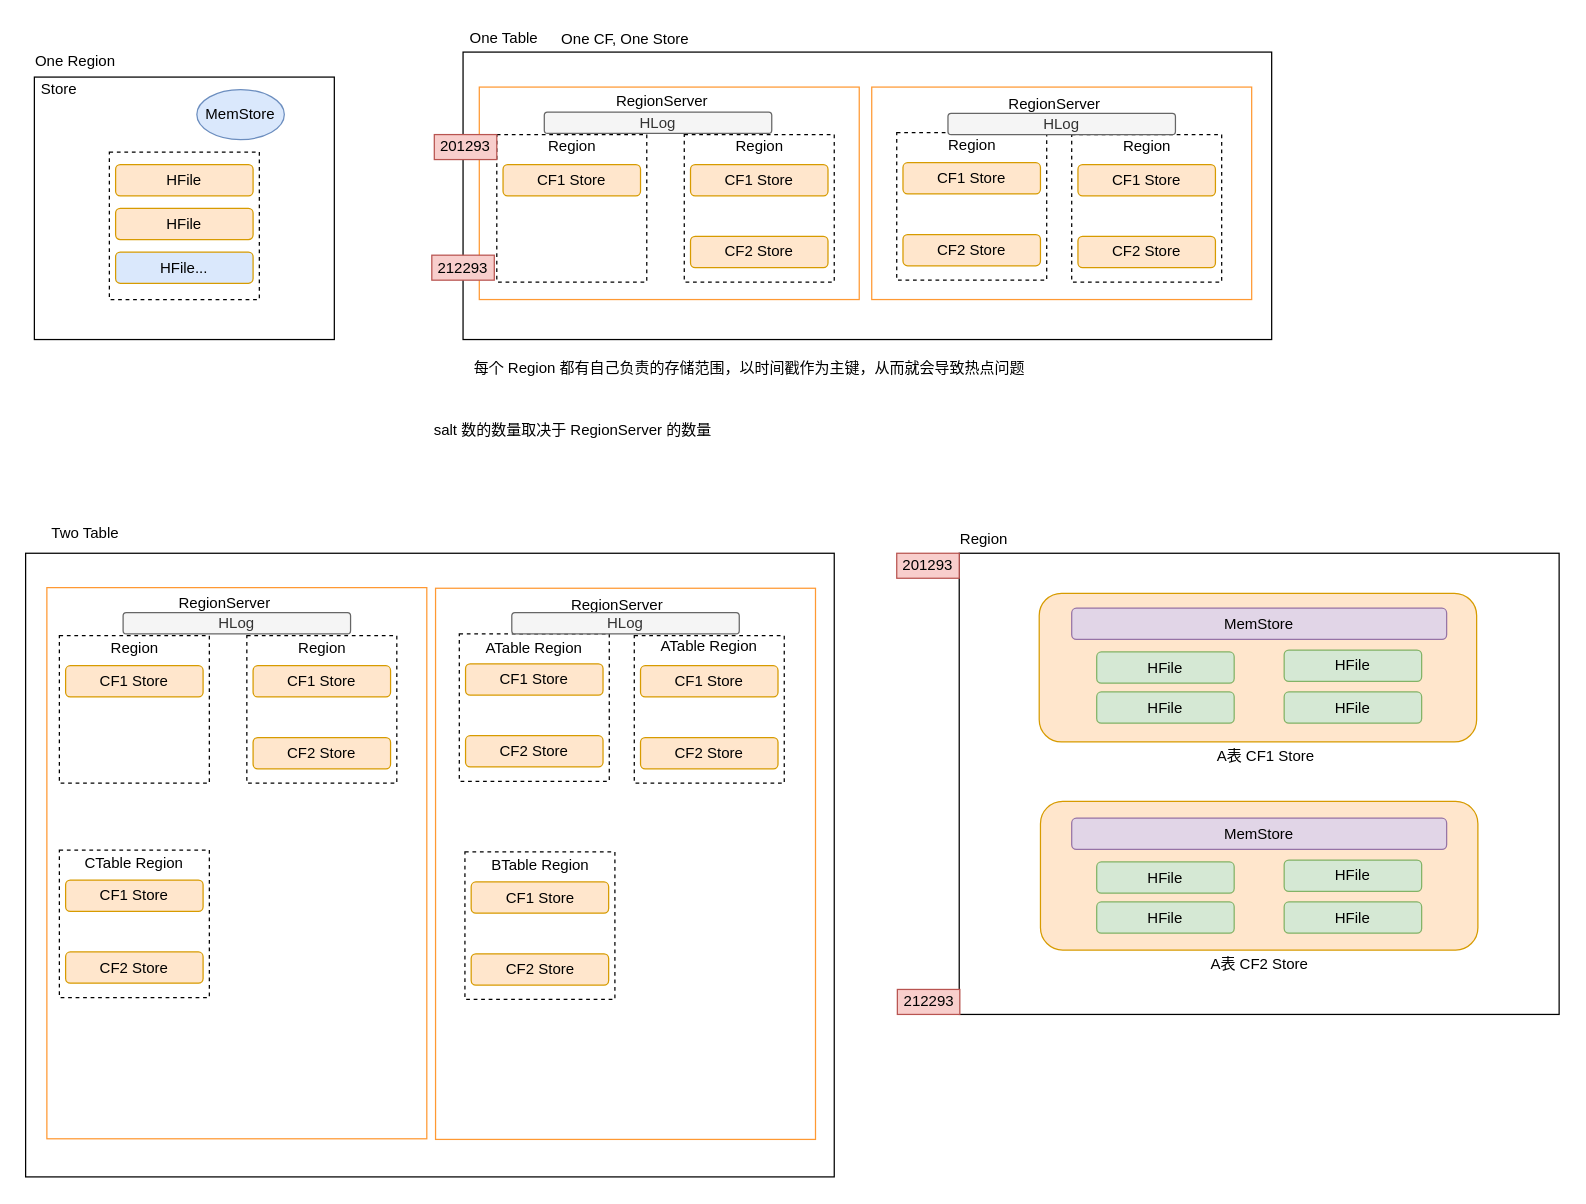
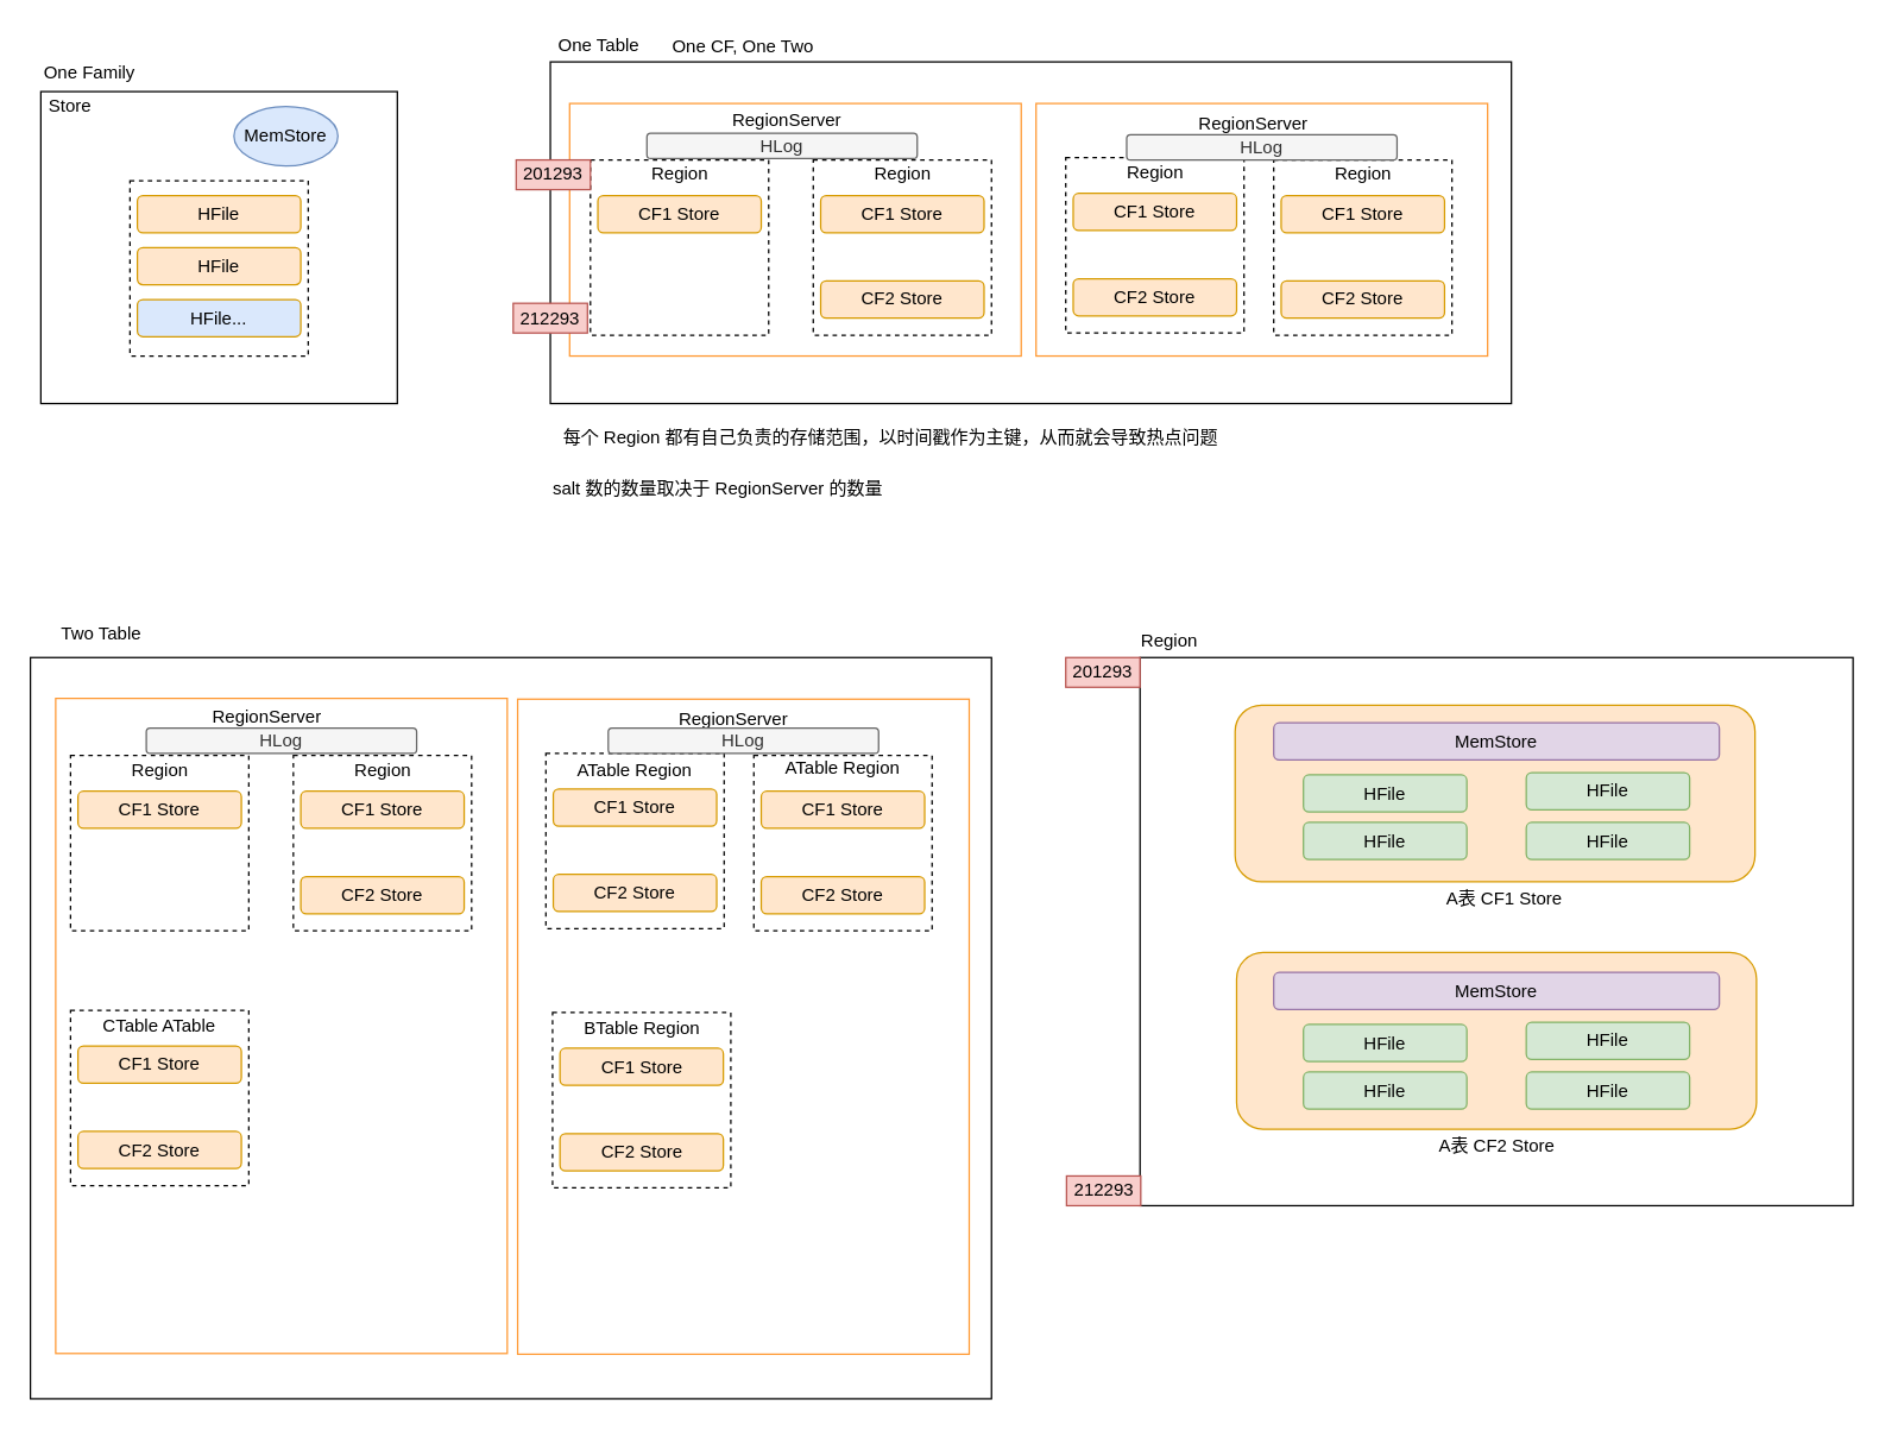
  <mxCell id="0" />
  <mxCell id="1" parent="0" />
  <mxCell id="2" value="" style="rounded=0;whiteSpace=wrap;html=1;" parent="1" vertex="1"><mxGeometry x="27" y="61" width="240" height="210" as="geometry" /></mxCell>
- <mxCell id="3" value="One Region" style="text;html=1;strokeColor=none;fillColor=none;align=center;verticalAlign=middle;whiteSpace=wrap;rounded=0;" parent="1" vertex="1"><mxGeometry x="25" y="39" width="70" height="20" as="geometry" /></mxCell>
+ <mxCell id="3" value="One Family" style="text;html=1;strokeColor=none;fillColor=none;align=center;verticalAlign=middle;whiteSpace=wrap;rounded=0;" parent="1" vertex="1"><mxGeometry x="25" y="39" width="70" height="20" as="geometry" /></mxCell>
  <mxCell id="4" value="HFile" style="rounded=1;whiteSpace=wrap;html=1;fillColor=#ffe6cc;strokeColor=#d79b00;" parent="1" vertex="1"><mxGeometry x="92" y="131" width="110" height="25" as="geometry" /></mxCell>
  <mxCell id="5" value="HFile" style="rounded=1;whiteSpace=wrap;html=1;fillColor=#ffe6cc;strokeColor=#d79b00;" parent="1" vertex="1"><mxGeometry x="92" y="166" width="110" height="25" as="geometry" /></mxCell>
  <mxCell id="6" value="HFile..." style="rounded=1;whiteSpace=wrap;html=1;fillColor=#dae8fc;strokeColor=#d79b00;" parent="1" vertex="1"><mxGeometry x="92" y="201" width="110" height="25" as="geometry" /></mxCell>
  <mxCell id="7" value="MemStore" style="ellipse;whiteSpace=wrap;html=1;fillColor=#dae8fc;strokeColor=#6c8ebf;" parent="1" vertex="1"><mxGeometry x="157" y="71" width="70" height="40" as="geometry" /></mxCell>
  <mxCell id="8" value="Store" style="text;html=1;strokeColor=none;fillColor=none;align=center;verticalAlign=middle;whiteSpace=wrap;rounded=0;" parent="1" vertex="1"><mxGeometry x="27" y="61" width="40" height="20" as="geometry" /></mxCell>
  <mxCell id="9" value="" style="rounded=0;whiteSpace=wrap;html=1;dashed=1;fillColor=none;" parent="1" vertex="1"><mxGeometry x="87" y="121" width="120" height="118" as="geometry" /></mxCell>
  <mxCell id="10" value="" style="rounded=0;whiteSpace=wrap;html=1;" parent="1" vertex="1"><mxGeometry x="370" y="41" width="647" height="230" as="geometry" /></mxCell>
  <mxCell id="11" value="One Table" style="text;html=1;strokeColor=none;fillColor=none;align=center;verticalAlign=middle;whiteSpace=wrap;rounded=0;" parent="1" vertex="1"><mxGeometry x="368" y="20" width="70" height="20" as="geometry" /></mxCell>
  <mxCell id="12" value="CF1 Store" style="rounded=1;whiteSpace=wrap;html=1;fillColor=#ffe6cc;strokeColor=#d79b00;" parent="1" vertex="1"><mxGeometry x="402" y="131" width="110" height="25" as="geometry" /></mxCell>
- <mxCell id="13" value="One CF, One Store" style="text;html=1;strokeColor=none;fillColor=none;align=center;verticalAlign=middle;whiteSpace=wrap;rounded=0;" parent="1" vertex="1"><mxGeometry x="438" y="21" width="124" height="20" as="geometry" /></mxCell>
+ <mxCell id="13" value="One CF, One Two" style="text;html=1;strokeColor=none;fillColor=none;align=center;verticalAlign=middle;whiteSpace=wrap;rounded=0;" parent="1" vertex="1"><mxGeometry x="438" y="21" width="124" height="20" as="geometry" /></mxCell>
  <mxCell id="14" value="Region" style="text;html=1;strokeColor=none;fillColor=none;align=center;verticalAlign=middle;whiteSpace=wrap;rounded=0;" parent="1" vertex="1"><mxGeometry x="427.5" y="107" width="59" height="20" as="geometry" /></mxCell>
  <mxCell id="15" value="" style="rounded=0;whiteSpace=wrap;html=1;dashed=1;fillColor=none;" parent="1" vertex="1"><mxGeometry x="547" y="107" width="120" height="118" as="geometry" /></mxCell>
  <mxCell id="16" value="Region" style="text;html=1;strokeColor=none;fillColor=none;align=center;verticalAlign=middle;whiteSpace=wrap;rounded=0;" parent="1" vertex="1"><mxGeometry x="577.5" y="107" width="59" height="20" as="geometry" /></mxCell>
  <mxCell id="17" value="" style="rounded=0;whiteSpace=wrap;html=1;dashed=1;fillColor=none;" parent="1" vertex="1"><mxGeometry x="397" y="107" width="120" height="118" as="geometry" /></mxCell>
  <mxCell id="18" value="CF1 Store" style="rounded=1;whiteSpace=wrap;html=1;fillColor=#ffe6cc;strokeColor=#d79b00;" parent="1" vertex="1"><mxGeometry x="552" y="131" width="110" height="25" as="geometry" /></mxCell>
  <mxCell id="19" value="CF2 Store" style="rounded=1;whiteSpace=wrap;html=1;fillColor=#ffe6cc;strokeColor=#d79b00;" parent="1" vertex="1"><mxGeometry x="552" y="188.5" width="110" height="25" as="geometry" /></mxCell>
  <mxCell id="20" value="" style="rounded=0;whiteSpace=wrap;html=1;dashed=1;fillColor=none;" parent="1" vertex="1"><mxGeometry x="717" y="105.5" width="120" height="118" as="geometry" /></mxCell>
  <mxCell id="21" value="Region" style="text;html=1;strokeColor=none;fillColor=none;align=center;verticalAlign=middle;whiteSpace=wrap;rounded=0;" parent="1" vertex="1"><mxGeometry x="747.5" y="105.5" width="59" height="20" as="geometry" /></mxCell>
  <mxCell id="22" value="CF1 Store" style="rounded=1;whiteSpace=wrap;html=1;fillColor=#ffe6cc;strokeColor=#d79b00;" parent="1" vertex="1"><mxGeometry x="722" y="129.5" width="110" height="25" as="geometry" /></mxCell>
  <mxCell id="23" value="CF2 Store" style="rounded=1;whiteSpace=wrap;html=1;fillColor=#ffe6cc;strokeColor=#d79b00;" parent="1" vertex="1"><mxGeometry x="722" y="187" width="110" height="25" as="geometry" /></mxCell>
  <mxCell id="24" value="" style="rounded=0;whiteSpace=wrap;html=1;dashed=1;fillColor=none;" parent="1" vertex="1"><mxGeometry x="857" y="107" width="120" height="118" as="geometry" /></mxCell>
  <mxCell id="25" value="Region" style="text;html=1;strokeColor=none;fillColor=none;align=center;verticalAlign=middle;whiteSpace=wrap;rounded=0;" parent="1" vertex="1"><mxGeometry x="887.5" y="107" width="59" height="20" as="geometry" /></mxCell>
  <mxCell id="26" value="CF1 Store" style="rounded=1;whiteSpace=wrap;html=1;fillColor=#ffe6cc;strokeColor=#d79b00;" parent="1" vertex="1"><mxGeometry x="862" y="131" width="110" height="25" as="geometry" /></mxCell>
  <mxCell id="27" value="CF2 Store" style="rounded=1;whiteSpace=wrap;html=1;fillColor=#ffe6cc;strokeColor=#d79b00;" parent="1" vertex="1"><mxGeometry x="862" y="188.5" width="110" height="25" as="geometry" /></mxCell>
  <mxCell id="28" value="" style="rounded=0;whiteSpace=wrap;html=1;fillColor=none;strokeColor=#FF9933;" parent="1" vertex="1"><mxGeometry x="383" y="69" width="304" height="170" as="geometry" /></mxCell>
  <mxCell id="29" value="RegionServer" style="text;html=1;strokeColor=none;fillColor=none;align=center;verticalAlign=middle;whiteSpace=wrap;rounded=0;" parent="1" vertex="1"><mxGeometry x="491.5" y="71" width="75" height="20" as="geometry" /></mxCell>
  <mxCell id="30" value="" style="rounded=0;whiteSpace=wrap;html=1;fillColor=none;strokeColor=#FF9933;" parent="1" vertex="1"><mxGeometry x="697" y="69" width="304" height="170" as="geometry" /></mxCell>
  <mxCell id="31" value="RegionServer" style="text;html=1;strokeColor=none;fillColor=none;align=center;verticalAlign=middle;whiteSpace=wrap;rounded=0;" parent="1" vertex="1"><mxGeometry x="805.5" y="73" width="75" height="20" as="geometry" /></mxCell>
  <mxCell id="32" value="" style="rounded=0;whiteSpace=wrap;html=1;" parent="1" vertex="1"><mxGeometry x="20" y="442" width="647" height="499" as="geometry" /></mxCell>
  <mxCell id="33" value="Two Table" style="text;html=1;strokeColor=none;fillColor=none;align=center;verticalAlign=middle;whiteSpace=wrap;rounded=0;" parent="1" vertex="1"><mxGeometry x="33" y="416" width="70" height="20" as="geometry" /></mxCell>
  <mxCell id="34" value="CF1 Store" style="rounded=1;whiteSpace=wrap;html=1;fillColor=#ffe6cc;strokeColor=#d79b00;" parent="1" vertex="1"><mxGeometry x="52" y="532" width="110" height="25" as="geometry" /></mxCell>
  <mxCell id="35" value="Region" style="text;html=1;strokeColor=none;fillColor=none;align=center;verticalAlign=middle;whiteSpace=wrap;rounded=0;" parent="1" vertex="1"><mxGeometry x="77.5" y="508" width="59" height="20" as="geometry" /></mxCell>
  <mxCell id="36" value="" style="rounded=0;whiteSpace=wrap;html=1;dashed=1;fillColor=none;" parent="1" vertex="1"><mxGeometry x="197" y="508" width="120" height="118" as="geometry" /></mxCell>
  <mxCell id="37" value="Region" style="text;html=1;strokeColor=none;fillColor=none;align=center;verticalAlign=middle;whiteSpace=wrap;rounded=0;" parent="1" vertex="1"><mxGeometry x="227.5" y="508" width="59" height="20" as="geometry" /></mxCell>
  <mxCell id="38" value="" style="rounded=0;whiteSpace=wrap;html=1;dashed=1;fillColor=none;" parent="1" vertex="1"><mxGeometry x="47" y="508" width="120" height="118" as="geometry" /></mxCell>
  <mxCell id="39" value="CF1 Store" style="rounded=1;whiteSpace=wrap;html=1;fillColor=#ffe6cc;strokeColor=#d79b00;" parent="1" vertex="1"><mxGeometry x="202" y="532" width="110" height="25" as="geometry" /></mxCell>
  <mxCell id="40" value="CF2 Store" style="rounded=1;whiteSpace=wrap;html=1;fillColor=#ffe6cc;strokeColor=#d79b00;" parent="1" vertex="1"><mxGeometry x="202" y="589.5" width="110" height="25" as="geometry" /></mxCell>
  <mxCell id="41" value="" style="rounded=0;whiteSpace=wrap;html=1;dashed=1;fillColor=none;" parent="1" vertex="1"><mxGeometry x="367" y="506.5" width="120" height="118" as="geometry" /></mxCell>
  <mxCell id="42" value="ATable Region" style="text;html=1;strokeColor=none;fillColor=none;align=center;verticalAlign=middle;whiteSpace=wrap;rounded=0;" parent="1" vertex="1"><mxGeometry x="382" y="508" width="90" height="20" as="geometry" /></mxCell>
  <mxCell id="43" value="CF1 Store" style="rounded=1;whiteSpace=wrap;html=1;fillColor=#ffe6cc;strokeColor=#d79b00;" parent="1" vertex="1"><mxGeometry x="372" y="530.5" width="110" height="25" as="geometry" /></mxCell>
  <mxCell id="44" value="CF2 Store" style="rounded=1;whiteSpace=wrap;html=1;fillColor=#ffe6cc;strokeColor=#d79b00;" parent="1" vertex="1"><mxGeometry x="372" y="588" width="110" height="25" as="geometry" /></mxCell>
  <mxCell id="45" value="" style="rounded=0;whiteSpace=wrap;html=1;dashed=1;fillColor=none;" parent="1" vertex="1"><mxGeometry x="507" y="508" width="120" height="118" as="geometry" /></mxCell>
  <mxCell id="46" value="CF1 Store" style="rounded=1;whiteSpace=wrap;html=1;fillColor=#ffe6cc;strokeColor=#d79b00;" parent="1" vertex="1"><mxGeometry x="512" y="532" width="110" height="25" as="geometry" /></mxCell>
  <mxCell id="47" value="CF2 Store" style="rounded=1;whiteSpace=wrap;html=1;fillColor=#ffe6cc;strokeColor=#d79b00;" parent="1" vertex="1"><mxGeometry x="512" y="589.5" width="110" height="25" as="geometry" /></mxCell>
  <mxCell id="48" value="" style="rounded=0;whiteSpace=wrap;html=1;fillColor=none;strokeColor=#FF9933;" parent="1" vertex="1"><mxGeometry x="37" y="469.5" width="304" height="441" as="geometry" /></mxCell>
  <mxCell id="49" value="RegionServer" style="text;html=1;strokeColor=none;fillColor=none;align=center;verticalAlign=middle;whiteSpace=wrap;rounded=0;" parent="1" vertex="1"><mxGeometry x="141.5" y="472" width="75" height="20" as="geometry" /></mxCell>
  <mxCell id="50" value="" style="rounded=0;whiteSpace=wrap;html=1;fillColor=none;strokeColor=#FF9933;" parent="1" vertex="1"><mxGeometry x="348" y="470" width="304" height="441" as="geometry" /></mxCell>
  <mxCell id="51" value="RegionServer" style="text;html=1;strokeColor=none;fillColor=none;align=center;verticalAlign=middle;whiteSpace=wrap;rounded=0;" parent="1" vertex="1"><mxGeometry x="455.5" y="474" width="75" height="20" as="geometry" /></mxCell>
  <mxCell id="52" value="" style="rounded=0;whiteSpace=wrap;html=1;dashed=1;fillColor=none;" parent="1" vertex="1"><mxGeometry x="371.5" y="681" width="120" height="118" as="geometry" /></mxCell>
  <mxCell id="53" value="CF1 Store" style="rounded=1;whiteSpace=wrap;html=1;fillColor=#ffe6cc;strokeColor=#d79b00;" parent="1" vertex="1"><mxGeometry x="376.5" y="705" width="110" height="25" as="geometry" /></mxCell>
  <mxCell id="54" value="CF2 Store" style="rounded=1;whiteSpace=wrap;html=1;fillColor=#ffe6cc;strokeColor=#d79b00;" parent="1" vertex="1"><mxGeometry x="376.5" y="762.5" width="110" height="25" as="geometry" /></mxCell>
  <mxCell id="55" value="ATable Region" style="text;html=1;strokeColor=none;fillColor=none;align=center;verticalAlign=middle;whiteSpace=wrap;rounded=0;" parent="1" vertex="1"><mxGeometry x="522" y="506.5" width="90" height="20" as="geometry" /></mxCell>
  <mxCell id="56" value="BTable Region" style="text;html=1;strokeColor=none;fillColor=none;align=center;verticalAlign=middle;whiteSpace=wrap;rounded=0;" parent="1" vertex="1"><mxGeometry x="386.5" y="681.5" width="90" height="20" as="geometry" /></mxCell>
  <mxCell id="57" value="" style="rounded=0;whiteSpace=wrap;html=1;dashed=1;fillColor=none;" parent="1" vertex="1"><mxGeometry x="47" y="679.5" width="120" height="118" as="geometry" /></mxCell>
  <mxCell id="58" value="CF1 Store" style="rounded=1;whiteSpace=wrap;html=1;fillColor=#ffe6cc;strokeColor=#d79b00;" parent="1" vertex="1"><mxGeometry x="52" y="703.5" width="110" height="25" as="geometry" /></mxCell>
  <mxCell id="59" value="CF2 Store" style="rounded=1;whiteSpace=wrap;html=1;fillColor=#ffe6cc;strokeColor=#d79b00;" parent="1" vertex="1"><mxGeometry x="52" y="761" width="110" height="25" as="geometry" /></mxCell>
- <mxCell id="60" value="CTable Region" style="text;html=1;strokeColor=none;fillColor=none;align=center;verticalAlign=middle;whiteSpace=wrap;rounded=0;" parent="1" vertex="1"><mxGeometry x="62" y="680" width="90" height="20" as="geometry" /></mxCell>
+ <mxCell id="60" value="CTable ATable" style="text;html=1;strokeColor=none;fillColor=none;align=center;verticalAlign=middle;whiteSpace=wrap;rounded=0;" parent="1" vertex="1"><mxGeometry x="62" y="680" width="90" height="20" as="geometry" /></mxCell>
  <mxCell id="61" value="201293" style="text;html=1;strokeColor=#b85450;fillColor=#f8cecc;align=center;verticalAlign=middle;whiteSpace=wrap;rounded=0;" vertex="1" parent="1"><mxGeometry x="347" y="107" width="50" height="20" as="geometry" /></mxCell>
  <mxCell id="62" value="212293" style="text;html=1;strokeColor=#b85450;fillColor=#f8cecc;align=center;verticalAlign=middle;whiteSpace=wrap;rounded=0;" vertex="1" parent="1"><mxGeometry x="345" y="203.5" width="50" height="20" as="geometry" /></mxCell>
  <mxCell id="63" value="每个 Region 都有自己负责的存储范围，以时间戳作为主键，从而就会导致热点问题" style="text;html=1;resizable=0;points=[];autosize=1;align=left;verticalAlign=top;spacingTop=-4;" vertex="1" parent="1"><mxGeometry x="377" y="284" width="460" height="20" as="geometry" /></mxCell>
- <mxCell id="64" value="salt 数的数量取决于 RegionServer 的数量" style="text;html=1;resizable=0;points=[];autosize=1;align=left;verticalAlign=top;spacingTop=-4;" vertex="1" parent="1"><mxGeometry x="345" y="334" width="240" height="20" as="geometry" /></mxCell>
+ <mxCell id="64" value="salt 数的数量取决于 RegionServer 的数量" style="text;html=1;resizable=0;points=[];autosize=1;align=left;verticalAlign=top;spacingTop=-4;" vertex="1" parent="1"><mxGeometry x="370" y="319" width="240" height="20" as="geometry" /></mxCell>
  <mxCell id="65" value="HLog" style="rounded=1;whiteSpace=wrap;html=1;fillColor=#f5f5f5;strokeColor=#666666;fontColor=#333333;" vertex="1" parent="1"><mxGeometry x="435" y="89" width="182" height="17" as="geometry" /></mxCell>
  <mxCell id="66" value="HLog" style="rounded=1;whiteSpace=wrap;html=1;fillColor=#f5f5f5;strokeColor=#666666;fontColor=#333333;" vertex="1" parent="1"><mxGeometry x="758" y="90" width="182" height="17" as="geometry" /></mxCell>
  <mxCell id="67" value="HLog" style="rounded=1;whiteSpace=wrap;html=1;fillColor=#f5f5f5;strokeColor=#666666;fontColor=#333333;" vertex="1" parent="1"><mxGeometry x="98" y="489.5" width="182" height="17" as="geometry" /></mxCell>
  <mxCell id="68" value="HLog" style="rounded=1;whiteSpace=wrap;html=1;fillColor=#f5f5f5;strokeColor=#666666;fontColor=#333333;" vertex="1" parent="1"><mxGeometry x="409" y="489.5" width="182" height="17" as="geometry" /></mxCell>
  <mxCell id="69" value="" style="rounded=0;whiteSpace=wrap;html=1;" vertex="1" parent="1"><mxGeometry x="767" y="442" width="480" height="369" as="geometry" /></mxCell>
  <mxCell id="70" value="" style="rounded=1;whiteSpace=wrap;html=1;fillColor=#ffe6cc;strokeColor=#d79b00;" vertex="1" parent="1"><mxGeometry x="831" y="474" width="350" height="119" as="geometry" /></mxCell>
  <mxCell id="71" value="Region" style="text;html=1;strokeColor=none;fillColor=none;align=center;verticalAlign=middle;whiteSpace=wrap;rounded=0;" vertex="1" parent="1"><mxGeometry x="767" y="421" width="40" height="20" as="geometry" /></mxCell>
  <mxCell id="72" value="201293" style="text;html=1;strokeColor=#b85450;fillColor=#f8cecc;align=center;verticalAlign=middle;whiteSpace=wrap;rounded=0;" vertex="1" parent="1"><mxGeometry x="717" y="442" width="50" height="20" as="geometry" /></mxCell>
  <mxCell id="73" value="212293" style="text;html=1;strokeColor=#b85450;fillColor=#f8cecc;align=center;verticalAlign=middle;whiteSpace=wrap;rounded=0;" vertex="1" parent="1"><mxGeometry x="717.5" y="791" width="50" height="20" as="geometry" /></mxCell>
  <mxCell id="74" value="" style="rounded=1;whiteSpace=wrap;html=1;fillColor=#ffe6cc;strokeColor=#d79b00;" vertex="1" parent="1"><mxGeometry x="832" y="640.5" width="350" height="119" as="geometry" /></mxCell>
  <mxCell id="75" value="A表 CF2 Store" style="text;html=1;strokeColor=none;fillColor=none;align=center;verticalAlign=middle;whiteSpace=wrap;rounded=0;" vertex="1" parent="1"><mxGeometry x="961.5" y="761" width="91" height="20" as="geometry" /></mxCell>
  <mxCell id="76" value="A表 CF1 Store" style="text;html=1;strokeColor=none;fillColor=none;align=center;verticalAlign=middle;whiteSpace=wrap;rounded=0;" vertex="1" parent="1"><mxGeometry x="967" y="594.5" width="91" height="20" as="geometry" /></mxCell>
  <mxCell id="77" value="HFile" style="rounded=1;whiteSpace=wrap;html=1;fillColor=#d5e8d4;strokeColor=#82b366;" vertex="1" parent="1"><mxGeometry x="877" y="521" width="110" height="25" as="geometry" /></mxCell>
  <mxCell id="78" value="MemStore" style="rounded=1;whiteSpace=wrap;html=1;fillColor=#e1d5e7;strokeColor=#9673a6;" vertex="1" parent="1"><mxGeometry x="857" y="486" width="300" height="25" as="geometry" /></mxCell>
  <mxCell id="79" value="HFile" style="rounded=1;whiteSpace=wrap;html=1;fillColor=#d5e8d4;strokeColor=#82b366;" vertex="1" parent="1"><mxGeometry x="1027" y="519.5" width="110" height="25" as="geometry" /></mxCell>
  <mxCell id="80" value="HFile" style="rounded=1;whiteSpace=wrap;html=1;fillColor=#d5e8d4;strokeColor=#82b366;" vertex="1" parent="1"><mxGeometry x="877" y="553" width="110" height="25" as="geometry" /></mxCell>
  <mxCell id="81" value="HFile" style="rounded=1;whiteSpace=wrap;html=1;fillColor=#d5e8d4;strokeColor=#82b366;" vertex="1" parent="1"><mxGeometry x="1027" y="553" width="110" height="25" as="geometry" /></mxCell>
  <mxCell id="82" value="HFile" style="rounded=1;whiteSpace=wrap;html=1;fillColor=#d5e8d4;strokeColor=#82b366;" vertex="1" parent="1"><mxGeometry x="877" y="689" width="110" height="25" as="geometry" /></mxCell>
  <mxCell id="83" value="MemStore" style="rounded=1;whiteSpace=wrap;html=1;fillColor=#e1d5e7;strokeColor=#9673a6;" vertex="1" parent="1"><mxGeometry x="857" y="654" width="300" height="25" as="geometry" /></mxCell>
  <mxCell id="84" value="HFile" style="rounded=1;whiteSpace=wrap;html=1;fillColor=#d5e8d4;strokeColor=#82b366;" vertex="1" parent="1"><mxGeometry x="1027" y="687.5" width="110" height="25" as="geometry" /></mxCell>
  <mxCell id="85" value="HFile" style="rounded=1;whiteSpace=wrap;html=1;fillColor=#d5e8d4;strokeColor=#82b366;" vertex="1" parent="1"><mxGeometry x="877" y="721" width="110" height="25" as="geometry" /></mxCell>
  <mxCell id="86" value="HFile" style="rounded=1;whiteSpace=wrap;html=1;fillColor=#d5e8d4;strokeColor=#82b366;" vertex="1" parent="1"><mxGeometry x="1027" y="721" width="110" height="25" as="geometry" /></mxCell>
